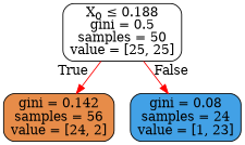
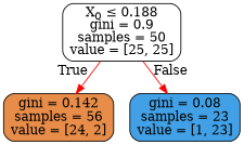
  digraph {
    fontname="DejaVu Serif"
    node [color=black fontname="DejaVu Serif" shape=box style="filled, rounded"]
    edge [color=red fontname="DejaVu Serif" labeldistance=2.5]
-   n1 [fillcolor="#ffffff" label=<X<SUB>0</SUB> &le; 0.188<br/>gini = 0.5<br/>samples = 50<br/>value = [25, 25]>]
+   n1 [fillcolor="#ffffff" label=<X<SUB>0</SUB> &le; 0.188<br/>gini = 0.9<br/>samples = 50<br/>value = [25, 25]>]
    n2 [fillcolor="#e78c49" label=<gini = 0.142<br/>samples = 56<br/>value = [24, 2]>]
-   n3 [fillcolor="#42a1e6" label=<gini = 0.08<br/>samples = 24<br/>value = [1, 23]>]
+   n3 [fillcolor="#42a1e6" label=<gini = 0.08<br/>samples = 23<br/>value = [1, 23]>]
    n1 -> n2 [headlabel=True labelangle=45]
    n1 -> n3 [headlabel=False labelangle=-45]
  }
